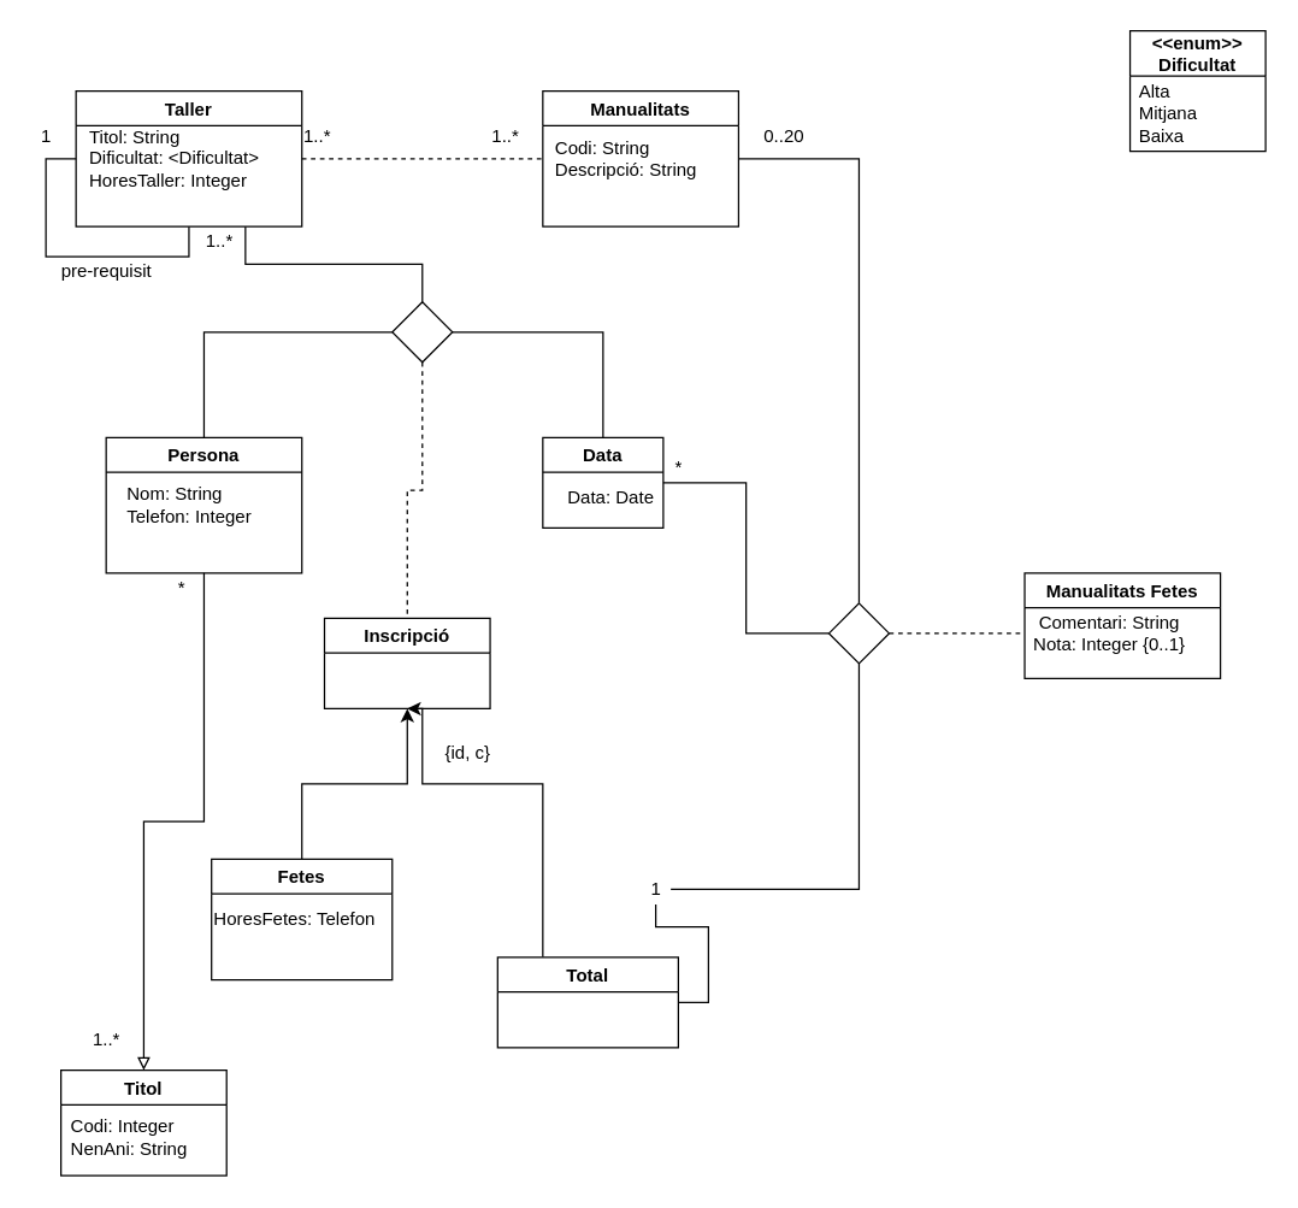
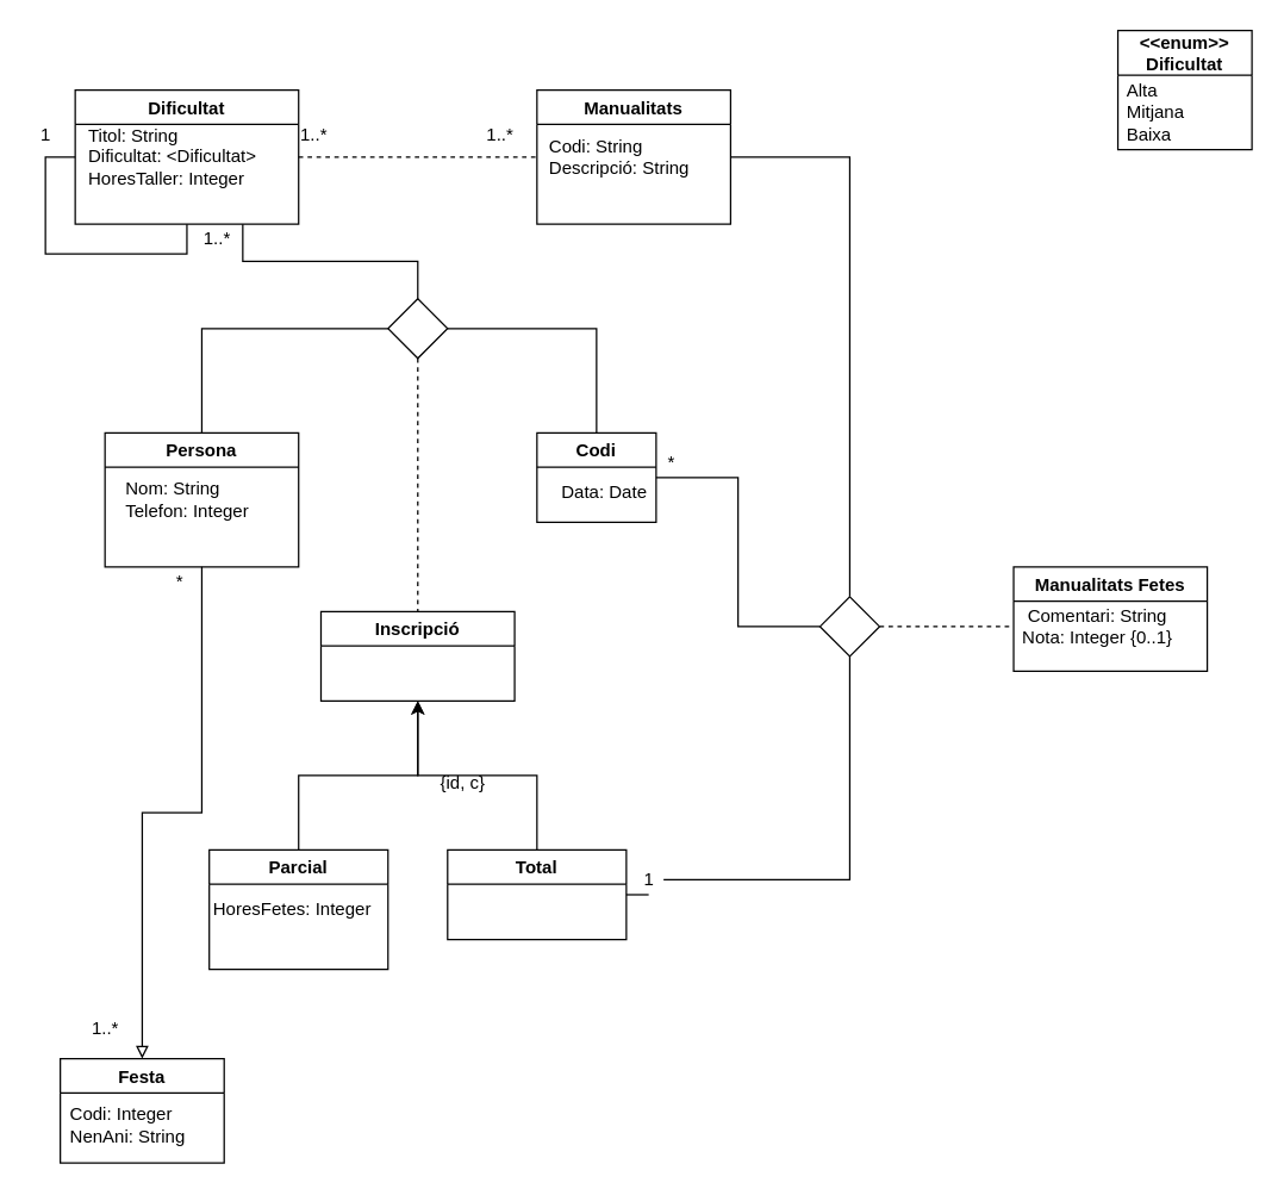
  <mxCell id="0" />
  <mxCell id="1" parent="0" />
  <mxCell id="2" style="edgeStyle=orthogonalEdgeStyle;rounded=0;orthogonalLoop=1;jettySize=auto;html=1;exitX=1;exitY=0.5;exitDx=0;exitDy=0;entryX=0;entryY=0.5;entryDx=0;entryDy=0;endArrow=none;endFill=0;dashed=1;" parent="1" source="4" target="9" edge="1"><mxGeometry relative="1" as="geometry" /></mxCell>
  <mxCell id="3" style="edgeStyle=orthogonalEdgeStyle;rounded=0;orthogonalLoop=1;jettySize=auto;html=1;exitX=0.75;exitY=1;exitDx=0;exitDy=0;entryX=0.5;entryY=0;entryDx=0;entryDy=0;startArrow=none;startFill=0;endArrow=none;endFill=0;" parent="1" source="4" target="30" edge="1"><mxGeometry relative="1" as="geometry" /></mxCell>
- <mxCell id="4" value="Taller" style="swimlane;" parent="1" vertex="1"><mxGeometry x="50" y="60" width="150" height="90" as="geometry" /></mxCell>
+ <mxCell id="4" value="Dificultat" style="swimlane;" parent="1" vertex="1"><mxGeometry x="50" y="60" width="150" height="90" as="geometry" /></mxCell>
  <mxCell id="5" value="&lt;div style=&quot;text-align: justify&quot;&gt;&lt;span&gt;Titol: String&lt;/span&gt;&lt;/div&gt;&lt;div style=&quot;text-align: justify&quot;&gt;Dificultat: &amp;lt;Dificultat&amp;gt;&lt;/div&gt;&lt;div style=&quot;text-align: justify&quot;&gt;HoresTaller: Integer&lt;/div&gt;" style="text;html=1;align=center;verticalAlign=middle;resizable=0;points=[];autosize=1;strokeColor=none;fillColor=none;" parent="4" vertex="1"><mxGeometry y="20" width="130" height="50" as="geometry" /></mxCell>
  <mxCell id="6" value="&lt;&lt;enum&gt;&gt;&#10;Dificultat" style="swimlane;startSize=30;" parent="1" vertex="1"><mxGeometry x="750" y="20" width="90" height="80" as="geometry" /></mxCell>
  <mxCell id="7" value="&lt;div style=&quot;text-align: justify&quot;&gt;Alta&lt;/div&gt;&lt;div style=&quot;text-align: justify&quot;&gt;Mitjana&lt;/div&gt;&lt;div style=&quot;text-align: justify&quot;&gt;Baixa&lt;/div&gt;" style="text;html=1;align=center;verticalAlign=middle;resizable=0;points=[];autosize=1;strokeColor=none;fillColor=none;" parent="6" vertex="1"><mxGeometry y="30" width="50" height="50" as="geometry" /></mxCell>
  <mxCell id="8" style="edgeStyle=orthogonalEdgeStyle;rounded=0;orthogonalLoop=1;jettySize=auto;html=1;exitX=1;exitY=0.5;exitDx=0;exitDy=0;entryX=0.5;entryY=0;entryDx=0;entryDy=0;startArrow=none;startFill=0;endArrow=none;endFill=0;" parent="1" source="9" target="33" edge="1"><mxGeometry relative="1" as="geometry" /></mxCell>
  <mxCell id="9" value="Manualitats" style="swimlane;" parent="1" vertex="1"><mxGeometry x="360" y="60" width="130" height="90" as="geometry" /></mxCell>
  <mxCell id="10" value="&lt;div style=&quot;text-align: justify&quot;&gt;&lt;span&gt;Codi: String&lt;/span&gt;&lt;/div&gt;&lt;div style=&quot;text-align: justify&quot;&gt;Descripció: String&lt;/div&gt;" style="text;html=1;align=center;verticalAlign=middle;resizable=0;points=[];autosize=1;strokeColor=none;fillColor=none;" parent="9" vertex="1"><mxGeometry y="30" width="110" height="30" as="geometry" /></mxCell>
  <mxCell id="11" style="edgeStyle=orthogonalEdgeStyle;rounded=0;orthogonalLoop=1;jettySize=auto;html=1;exitX=0;exitY=0.5;exitDx=0;exitDy=0;entryX=0.5;entryY=1;entryDx=0;entryDy=0;endArrow=none;endFill=0;" parent="1" source="4" target="4" edge="1"><mxGeometry relative="1" as="geometry" /></mxCell>
  <mxCell id="12" value="1" style="text;html=1;align=center;verticalAlign=middle;resizable=0;points=[];autosize=1;strokeColor=none;fillColor=none;" parent="1" vertex="1"><mxGeometry x="20" y="80" width="20" height="20" as="geometry" /></mxCell>
  <mxCell id="13" value="1..*" style="text;html=1;align=center;verticalAlign=middle;resizable=0;points=[];autosize=1;strokeColor=none;fillColor=none;" parent="1" vertex="1"><mxGeometry x="130" y="150" width="30" height="20" as="geometry" /></mxCell>
- <mxCell id="14" value="pre-requisit" style="text;html=1;align=center;verticalAlign=middle;resizable=0;points=[];autosize=1;strokeColor=none;fillColor=none;" parent="1" vertex="1"><mxGeometry x="30" y="170" width="80" height="20" as="geometry" /></mxCell>
- <mxCell id="15" value="Data" style="swimlane;" parent="1" vertex="1"><mxGeometry x="360" y="290" width="80" height="60" as="geometry" /></mxCell>
+ <mxCell id="15" value="Codi" style="swimlane;" parent="1" vertex="1"><mxGeometry x="360" y="290" width="80" height="60" as="geometry" /></mxCell>
  <mxCell id="16" value="&lt;div style=&quot;text-align: justify&quot;&gt;Data: Date&lt;/div&gt;" style="text;html=1;align=center;verticalAlign=middle;resizable=0;points=[];autosize=1;strokeColor=none;fillColor=none;" parent="15" vertex="1"><mxGeometry x="10" y="30" width="70" height="20" as="geometry" /></mxCell>
  <mxCell id="17" style="edgeStyle=orthogonalEdgeStyle;rounded=0;orthogonalLoop=1;jettySize=auto;html=1;exitX=0.5;exitY=1;exitDx=0;exitDy=0;endArrow=none;endFill=0;startArrow=classic;startFill=1;" parent="1" source="19" target="24" edge="1"><mxGeometry relative="1" as="geometry"><mxPoint x="410" y="560" as="targetPoint" /><Array as="points"><mxPoint x="280" y="520" /><mxPoint x="360" y="520" /></Array></mxGeometry></mxCell>
  <mxCell id="18" style="edgeStyle=orthogonalEdgeStyle;rounded=0;orthogonalLoop=1;jettySize=auto;html=1;exitX=0.5;exitY=1;exitDx=0;exitDy=0;startArrow=classic;startFill=1;endArrow=none;endFill=0;" parent="1" source="19" target="25" edge="1"><mxGeometry relative="1" as="geometry"><mxPoint x="180" y="570" as="targetPoint" /></mxGeometry></mxCell>
- <mxCell id="19" value="Inscripció" style="swimlane;" parent="1" vertex="1"><mxGeometry x="215" y="410" width="110" height="60" as="geometry" /></mxCell>
+ <mxCell id="19" value="Inscripció" style="swimlane;" parent="1" vertex="1"><mxGeometry x="215" y="410" width="130" height="60" as="geometry" /></mxCell>
  <mxCell id="20" style="edgeStyle=orthogonalEdgeStyle;rounded=0;orthogonalLoop=1;jettySize=auto;html=1;exitX=0.5;exitY=1;exitDx=0;exitDy=0;entryX=0.5;entryY=0;entryDx=0;entryDy=0;startArrow=none;startFill=0;endArrow=block;endFill=0;" parent="1" source="21" target="40" edge="1"><mxGeometry relative="1" as="geometry" /></mxCell>
  <mxCell id="21" value="Persona" style="swimlane;" parent="1" vertex="1"><mxGeometry x="70" y="290" width="130" height="90" as="geometry" /></mxCell>
  <mxCell id="22" value="&lt;div style=&quot;text-align: justify&quot;&gt;Nom: String&lt;/div&gt;&lt;div style=&quot;text-align: justify&quot;&gt;Telefon: Integer&lt;/div&gt;" style="text;html=1;align=center;verticalAlign=middle;resizable=0;points=[];autosize=1;strokeColor=none;fillColor=none;" parent="21" vertex="1"><mxGeometry x="5" y="30" width="100" height="30" as="geometry" /></mxCell>
  <mxCell id="23" style="edgeStyle=orthogonalEdgeStyle;rounded=0;orthogonalLoop=1;jettySize=auto;html=1;exitX=1;exitY=0.5;exitDx=0;exitDy=0;entryX=0.5;entryY=1;entryDx=0;entryDy=0;startArrow=none;startFill=0;endArrow=none;endFill=0;" parent="1" source="44" target="33" edge="1"><mxGeometry relative="1" as="geometry" /></mxCell>
- <mxCell id="24" value="Total" style="swimlane;" parent="1" vertex="1"><mxGeometry x="330" y="635" width="120" height="60" as="geometry" /></mxCell>
- <mxCell id="25" value="Fetes" style="swimlane;" parent="1" vertex="1"><mxGeometry x="140" y="570" width="120" height="80" as="geometry" /></mxCell>
- <mxCell id="26" value="&lt;div style=&quot;text-align: justify&quot;&gt;&lt;span&gt;HoresFetes: Telefon&lt;/span&gt;&lt;/div&gt;" style="text;html=1;align=right;verticalAlign=middle;resizable=0;points=[];autosize=1;strokeColor=none;fillColor=none;" parent="25" vertex="1"><mxGeometry x="-10" y="30" width="120" height="20" as="geometry" /></mxCell>
+ <mxCell id="24" value="Total" style="swimlane;" parent="1" vertex="1"><mxGeometry x="300" y="570" width="120" height="60" as="geometry" /></mxCell>
+ <mxCell id="25" value="Parcial" style="swimlane;" parent="1" vertex="1"><mxGeometry x="140" y="570" width="120" height="80" as="geometry" /></mxCell>
+ <mxCell id="26" value="&lt;div style=&quot;text-align: justify&quot;&gt;&lt;span&gt;HoresFetes: Integer&lt;/span&gt;&lt;/div&gt;" style="text;html=1;align=right;verticalAlign=middle;resizable=0;points=[];autosize=1;strokeColor=none;fillColor=none;" parent="25" vertex="1"><mxGeometry x="-10" y="30" width="120" height="20" as="geometry" /></mxCell>
  <mxCell id="27" style="edgeStyle=orthogonalEdgeStyle;rounded=0;orthogonalLoop=1;jettySize=auto;html=1;exitX=1;exitY=0.5;exitDx=0;exitDy=0;entryX=0.5;entryY=0;entryDx=0;entryDy=0;startArrow=none;startFill=0;endArrow=none;endFill=0;" parent="1" source="30" target="15" edge="1"><mxGeometry relative="1" as="geometry" /></mxCell>
  <mxCell id="28" style="edgeStyle=orthogonalEdgeStyle;rounded=0;orthogonalLoop=1;jettySize=auto;html=1;exitX=0;exitY=0.5;exitDx=0;exitDy=0;entryX=0.5;entryY=0;entryDx=0;entryDy=0;startArrow=none;startFill=0;endArrow=none;endFill=0;" parent="1" source="30" target="21" edge="1"><mxGeometry relative="1" as="geometry" /></mxCell>
  <mxCell id="29" style="edgeStyle=orthogonalEdgeStyle;rounded=0;orthogonalLoop=1;jettySize=auto;html=1;exitX=0.5;exitY=1;exitDx=0;exitDy=0;entryX=0.5;entryY=0;entryDx=0;entryDy=0;startArrow=none;startFill=0;endArrow=none;endFill=0;dashed=1;" parent="1" source="30" target="19" edge="1"><mxGeometry relative="1" as="geometry" /></mxCell>
  <mxCell id="30" value="" style="rhombus;whiteSpace=wrap;html=1;" parent="1" vertex="1"><mxGeometry x="260" y="200" width="40" height="40" as="geometry" /></mxCell>
  <mxCell id="31" style="edgeStyle=orthogonalEdgeStyle;rounded=0;orthogonalLoop=1;jettySize=auto;html=1;exitX=0;exitY=0.5;exitDx=0;exitDy=0;entryX=1;entryY=0.5;entryDx=0;entryDy=0;startArrow=none;startFill=0;endArrow=none;endFill=0;" parent="1" source="33" target="15" edge="1"><mxGeometry relative="1" as="geometry" /></mxCell>
  <mxCell id="32" style="edgeStyle=orthogonalEdgeStyle;rounded=0;orthogonalLoop=1;jettySize=auto;html=1;exitX=1;exitY=0.5;exitDx=0;exitDy=0;startArrow=none;startFill=0;endArrow=none;endFill=0;dashed=1;" parent="1" source="33" edge="1"><mxGeometry relative="1" as="geometry"><mxPoint x="680" y="420" as="targetPoint" /></mxGeometry></mxCell>
  <mxCell id="33" value="" style="rhombus;whiteSpace=wrap;html=1;" parent="1" vertex="1"><mxGeometry x="550" y="400" width="40" height="40" as="geometry" /></mxCell>
  <mxCell id="34" value="Manualitats Fetes" style="swimlane;startSize=23;" parent="1" vertex="1"><mxGeometry x="680" y="380" width="130" height="70" as="geometry" /></mxCell>
  <mxCell id="35" value="Comentari: String&lt;br&gt;Nota: Integer {0..1}" style="text;html=1;align=center;verticalAlign=middle;resizable=0;points=[];autosize=1;strokeColor=none;fillColor=none;" parent="34" vertex="1"><mxGeometry x="-4" y="25" width="120" height="30" as="geometry" /></mxCell>
- <mxCell id="36" value="0..20" style="text;html=1;align=center;verticalAlign=middle;resizable=0;points=[];autosize=1;strokeColor=none;fillColor=none;" parent="1" vertex="1"><mxGeometry x="500" y="80" width="40" height="20" as="geometry" /></mxCell>
  <mxCell id="37" value="*" style="text;html=1;align=center;verticalAlign=middle;resizable=0;points=[];autosize=1;strokeColor=none;fillColor=none;" parent="1" vertex="1"><mxGeometry x="440" y="300" width="20" height="20" as="geometry" /></mxCell>
  <mxCell id="38" value="1..*" style="text;html=1;align=center;verticalAlign=middle;resizable=0;points=[];autosize=1;strokeColor=none;fillColor=none;" parent="1" vertex="1"><mxGeometry x="195" y="80" width="30" height="20" as="geometry" /></mxCell>
  <mxCell id="39" value="1..*" style="text;html=1;align=center;verticalAlign=middle;resizable=0;points=[];autosize=1;strokeColor=none;fillColor=none;" parent="1" vertex="1"><mxGeometry x="320" y="80" width="30" height="20" as="geometry" /></mxCell>
- <mxCell id="40" value="Titol" style="swimlane;" parent="1" vertex="1"><mxGeometry x="40" y="710" width="110" height="70" as="geometry" /></mxCell>
+ <mxCell id="40" value="Festa" style="swimlane;" parent="1" vertex="1"><mxGeometry x="40" y="710" width="110" height="70" as="geometry" /></mxCell>
  <mxCell id="41" value="&lt;div style=&quot;text-align: justify&quot;&gt;Codi: Integer&lt;/div&gt;&lt;div style=&quot;text-align: justify&quot;&gt;NenAni: String&lt;/div&gt;" style="text;html=1;align=center;verticalAlign=middle;resizable=0;points=[];autosize=1;strokeColor=none;fillColor=none;" parent="40" vertex="1"><mxGeometry y="30" width="90" height="30" as="geometry" /></mxCell>
  <mxCell id="42" value="*" style="text;html=1;align=center;verticalAlign=middle;resizable=0;points=[];autosize=1;strokeColor=none;fillColor=none;" parent="1" vertex="1"><mxGeometry x="110" y="380" width="20" height="20" as="geometry" /></mxCell>
  <mxCell id="43" value="1..*" style="text;html=1;align=center;verticalAlign=middle;resizable=0;points=[];autosize=1;strokeColor=none;fillColor=none;" parent="1" vertex="1"><mxGeometry x="55" y="680" width="30" height="20" as="geometry" /></mxCell>
  <mxCell id="44" value="1" style="text;html=1;align=center;verticalAlign=middle;resizable=0;points=[];autosize=1;strokeColor=none;fillColor=none;" parent="1" vertex="1"><mxGeometry x="425" y="580" width="20" height="20" as="geometry" /></mxCell>
  <mxCell id="45" value="" style="edgeStyle=orthogonalEdgeStyle;rounded=0;orthogonalLoop=1;jettySize=auto;html=1;exitX=1;exitY=0.5;exitDx=0;exitDy=0;entryX=0.5;entryY=1;entryDx=0;entryDy=0;startArrow=none;startFill=0;endArrow=none;endFill=0;" parent="1" source="24" target="44" edge="1"><mxGeometry relative="1" as="geometry"><mxPoint x="420" y="600" as="sourcePoint" /><mxPoint x="570" y="440" as="targetPoint" /></mxGeometry></mxCell>
- <mxCell id="46" value="{id, c}" style="text;html=1;align=center;verticalAlign=middle;resizable=0;points=[];autosize=1;strokeColor=none;fillColor=none;" parent="1" vertex="1"><mxGeometry x="285" y="490" width="50" height="20" as="geometry" /></mxCell>
+ <mxCell id="46" value="{id, c}" style="text;html=1;align=center;verticalAlign=middle;resizable=0;points=[];autosize=1;strokeColor=none;fillColor=none;" parent="1" vertex="1"><mxGeometry x="285" y="515" width="50" height="20" as="geometry" /></mxCell>
